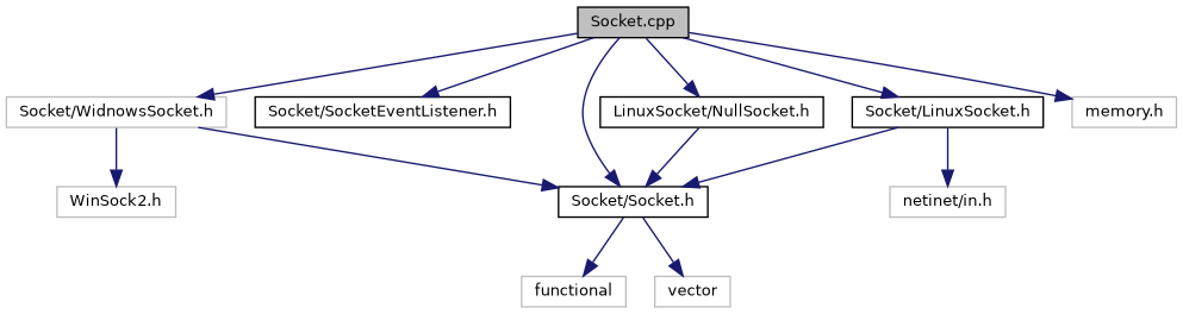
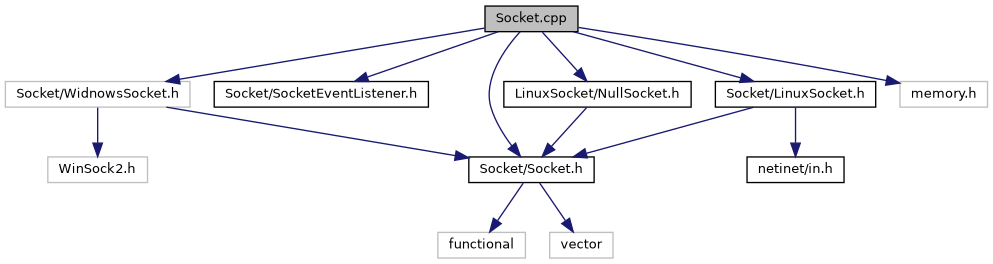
  digraph {
    node [color=grey75 fillcolor=white fontname=Helvetica fontsize=10 shape=record style=filled]
    edge [color=midnightblue fontname=Helvetica fontsize=10 labelfontname=Helvetica labelfontsize=10 style=solid]
    n1 [color=black fillcolor=grey75 fontcolor=black height=0.2 label="Socket.cpp" width=0.4]
    n2 [color=black height=0.2 label="Socket/Socket.h" width=0.4]
    n3 [color=black height=0.2 label="Socket/SocketEventListener.h" width=0.4]
    n4 [height=0.2 label="Socket/WidnowsSocket.h" width=0.4]
    n5 [color=black height=0.2 label="Socket/LinuxSocket.h" width=0.4]
    n6 [color=black height=0.2 label="LinuxSocket/NullSocket.h" width=0.4]
    n7 [height=0.2 label="memory.h" width=0.4]
    n8 [height=0.2 label=functional width=0.4]
    n9 [height=0.2 label=vector width=0.4]
    n10 [height=0.2 label="WinSock2.h" width=0.4]
-   n11 [height=0.2 label="netinet/in.h" width=0.4]
+   n11 [color=black height=0.2 label="netinet/in.h" width=0.4]
    n1 -> n2
    n1 -> n3
    n1 -> n4
    n1 -> n5
    n1 -> n6
    n1 -> n7
    n2 -> n8
    n2 -> n9
    n4 -> n2
    n4 -> n10
    n5 -> n2
    n5 -> n11
    n6 -> n2
  }
